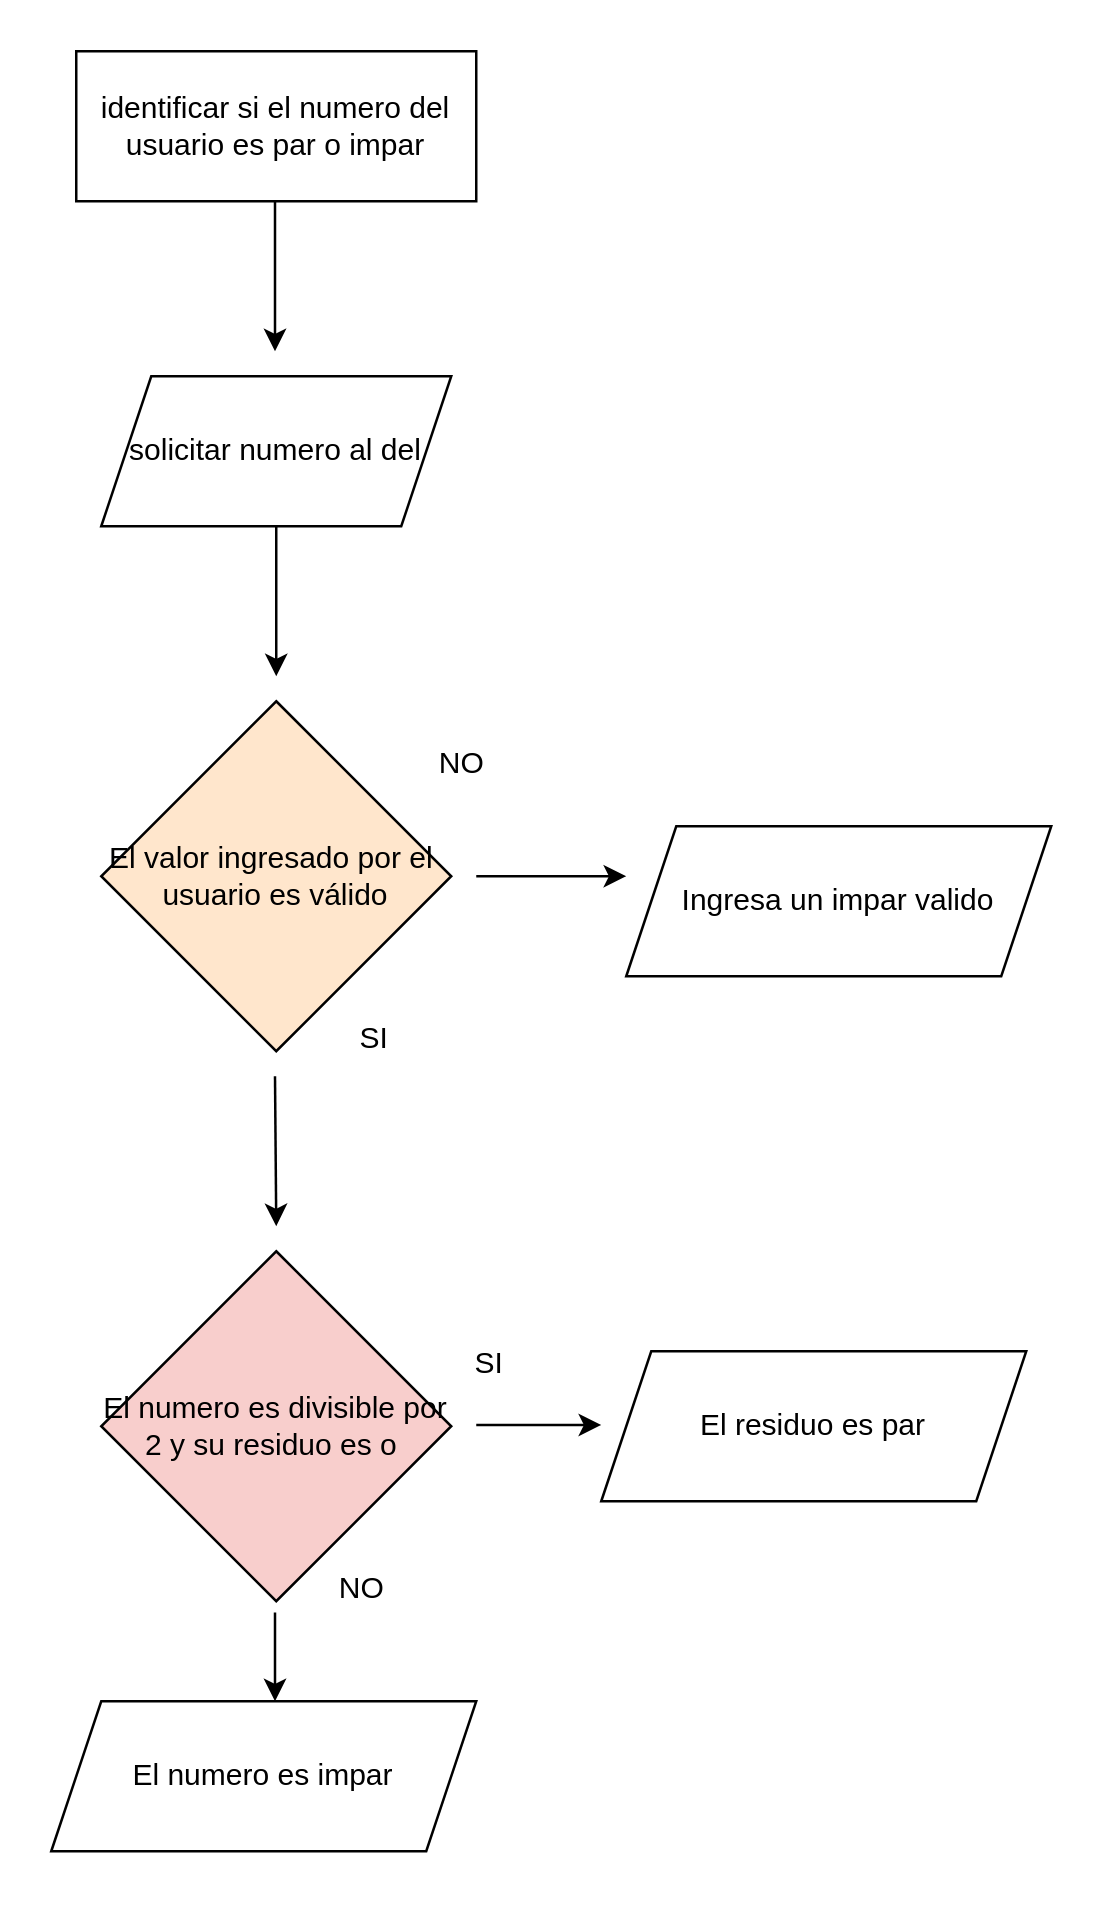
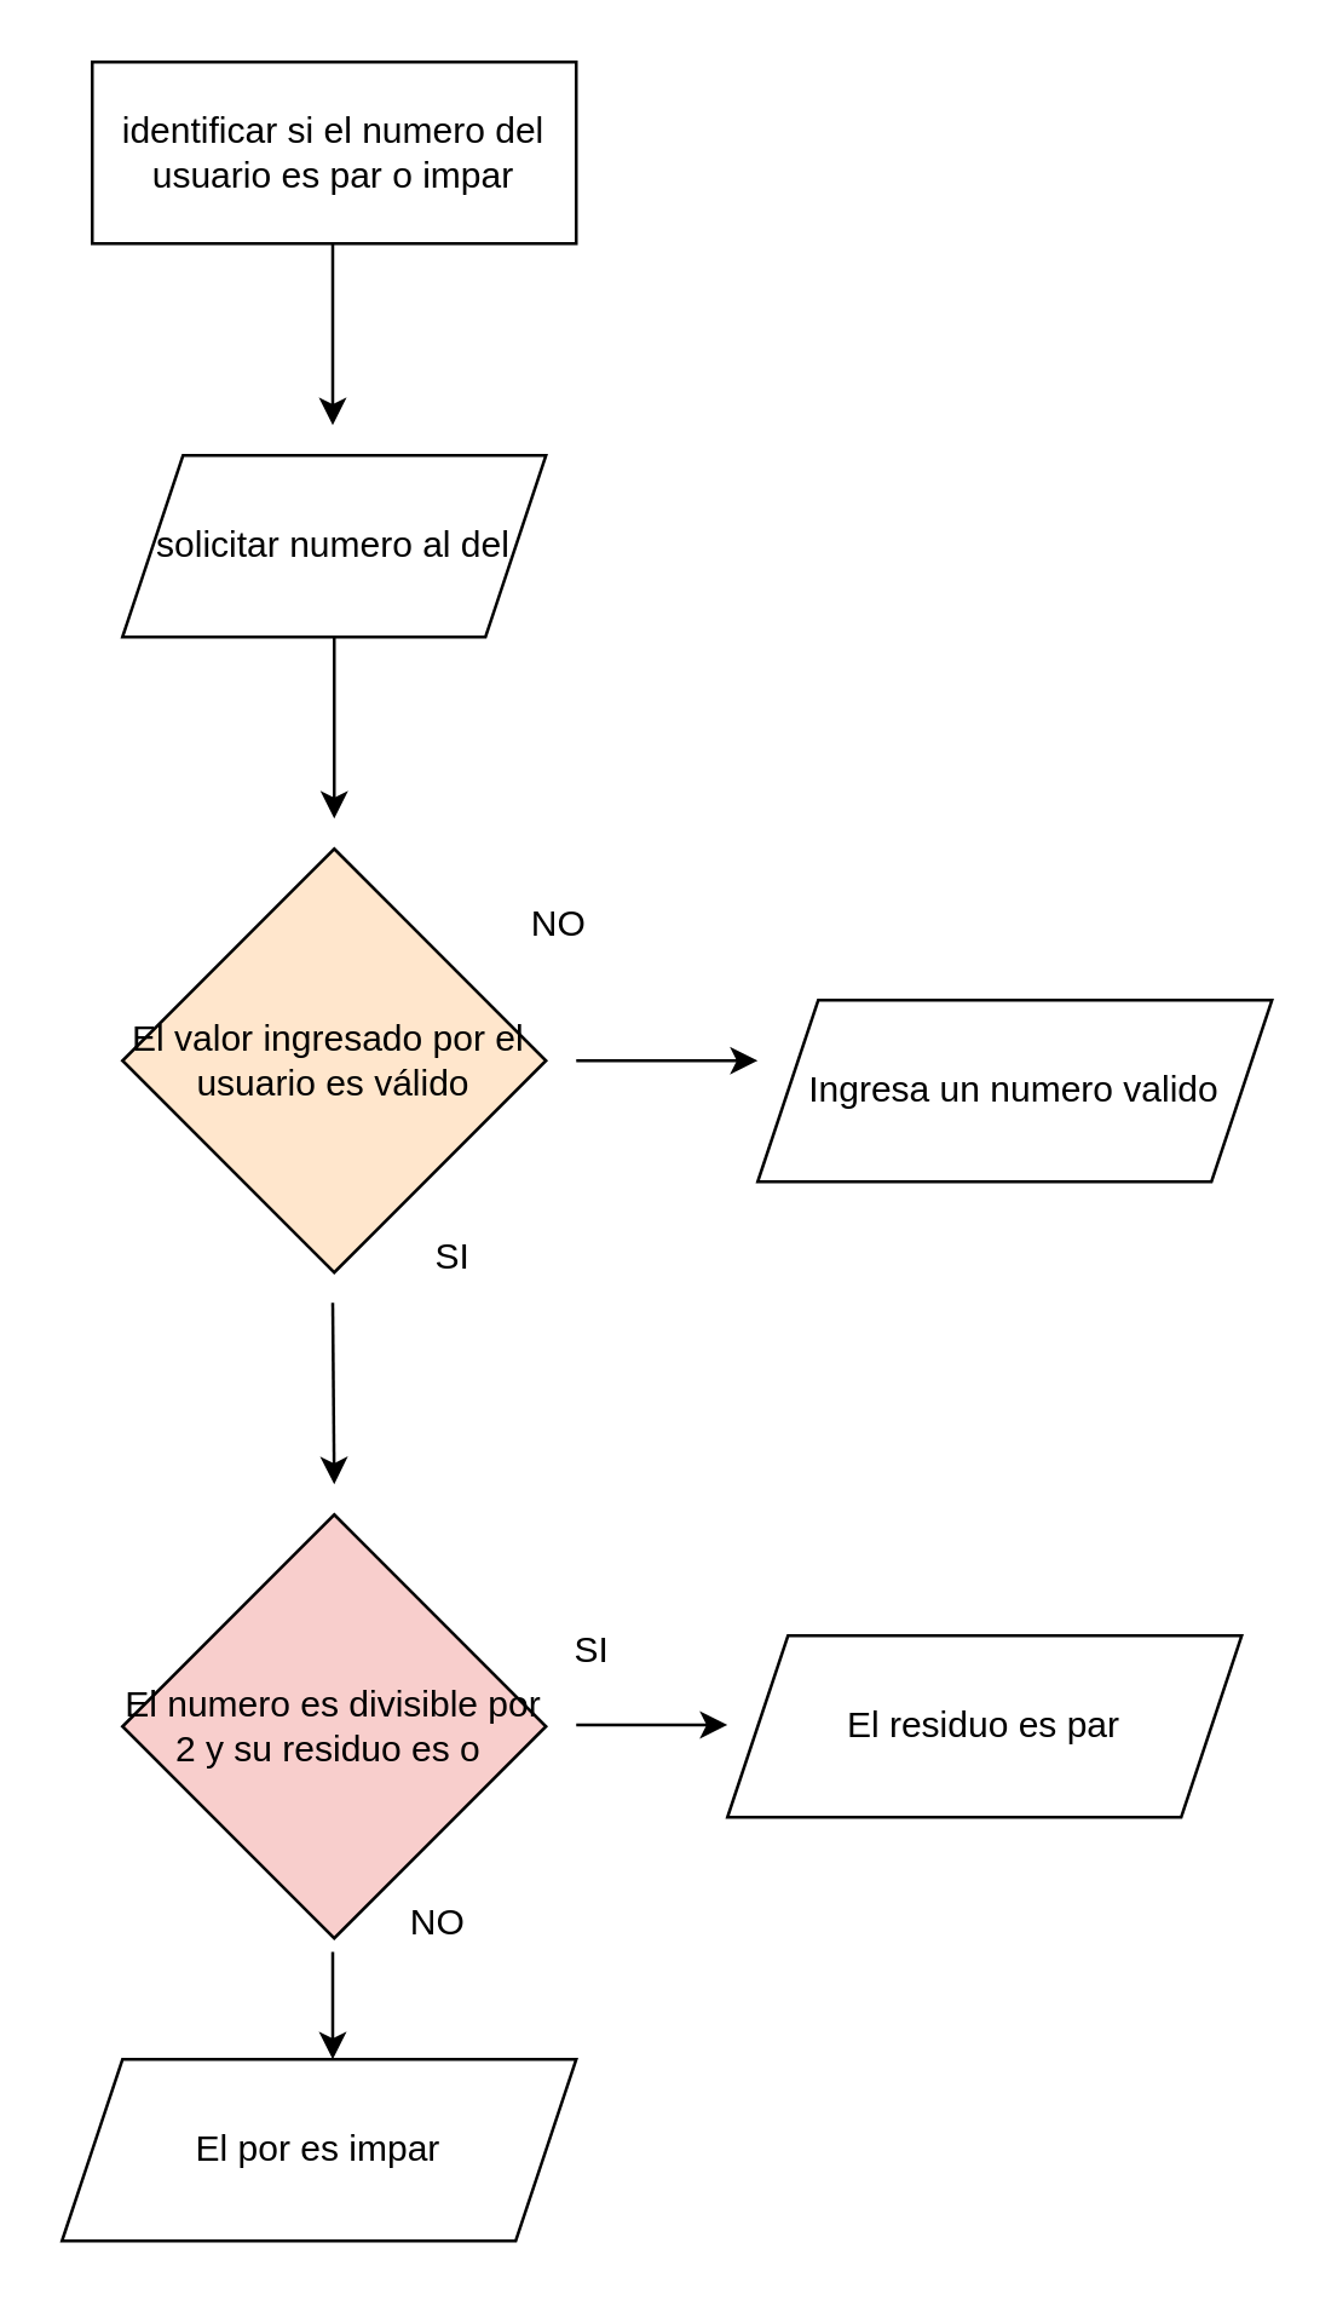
  <mxCell id="0" />
  <mxCell id="1" parent="0" />
  <mxCell id="2" value="identificar si el numero del usuario es par o impar" style="rounded=0;whiteSpace=wrap;html=1;" vertex="1" parent="1"><mxGeometry x="30" y="20" width="160" height="60" as="geometry" /></mxCell>
  <mxCell id="3" value="" style="endArrow=classic;html=1;rounded=0;" edge="1" parent="1"><mxGeometry width="50" height="50" relative="1" as="geometry"><mxPoint x="109.5" y="80" as="sourcePoint" /><mxPoint x="109.5" y="140" as="targetPoint" /></mxGeometry></mxCell>
  <mxCell id="4" value="solicitar numero al del" style="shape=parallelogram;perimeter=parallelogramPerimeter;whiteSpace=wrap;html=1;fixedSize=1;" vertex="1" parent="1"><mxGeometry x="40" y="150" width="140" height="60" as="geometry" /></mxCell>
  <mxCell id="5" value="" style="endArrow=classic;html=1;rounded=0;" edge="1" parent="1"><mxGeometry width="50" height="50" relative="1" as="geometry"><mxPoint x="110" y="210" as="sourcePoint" /><mxPoint x="110" y="270" as="targetPoint" /></mxGeometry></mxCell>
  <mxCell id="6" value="El valor ingresado por el&amp;nbsp; usuario es válido" style="rhombus;whiteSpace=wrap;html=1;fillColor=#ffe6cc;" vertex="1" parent="1"><mxGeometry x="40" y="280" width="140" height="140" as="geometry" /></mxCell>
  <mxCell id="7" value="" style="endArrow=classic;html=1;rounded=0;" edge="1" parent="1"><mxGeometry width="50" height="50" relative="1" as="geometry"><mxPoint x="109.5" y="430" as="sourcePoint" /><mxPoint x="110" y="490" as="targetPoint" /></mxGeometry></mxCell>
  <mxCell id="8" value="" style="endArrow=classic;html=1;rounded=0;" edge="1" parent="1"><mxGeometry width="50" height="50" relative="1" as="geometry"><mxPoint x="190" y="350" as="sourcePoint" /><mxPoint x="250" y="350" as="targetPoint" /></mxGeometry></mxCell>
  <mxCell id="9" value="SI" style="text;html=1;align=center;verticalAlign=middle;resizable=0;points=[];autosize=1;strokeColor=none;fillColor=none;" vertex="1" parent="1"><mxGeometry x="134" y="400" width="30" height="30" as="geometry" /></mxCell>
  <mxCell id="10" value="NO" style="text;html=1;align=center;verticalAlign=middle;resizable=0;points=[];autosize=1;strokeColor=none;fillColor=none;" vertex="1" parent="1"><mxGeometry x="164" y="290" width="40" height="30" as="geometry" /></mxCell>
- <mxCell id="11" value="Ingresa un impar valido" style="shape=parallelogram;perimeter=parallelogramPerimeter;whiteSpace=wrap;html=1;fixedSize=1;" vertex="1" parent="1"><mxGeometry x="250" y="330" width="170" height="60" as="geometry" /></mxCell>
+ <mxCell id="11" value="Ingresa un numero valido" style="shape=parallelogram;perimeter=parallelogramPerimeter;whiteSpace=wrap;html=1;fixedSize=1;" vertex="1" parent="1"><mxGeometry x="250" y="330" width="170" height="60" as="geometry" /></mxCell>
  <mxCell id="12" value="El numero es divisible por 2 y su residuo es o&amp;nbsp;" style="rhombus;whiteSpace=wrap;html=1;fillColor=#f8cecc;" vertex="1" parent="1"><mxGeometry x="40" y="500" width="140" height="140" as="geometry" /></mxCell>
  <mxCell id="13" value="NO" style="text;html=1;align=center;verticalAlign=middle;resizable=0;points=[];autosize=1;strokeColor=none;fillColor=none;" vertex="1" parent="1"><mxGeometry x="124" y="620" width="40" height="30" as="geometry" /></mxCell>
  <mxCell id="14" value="SI" style="text;html=1;align=center;verticalAlign=middle;resizable=0;points=[];autosize=1;strokeColor=none;fillColor=none;" vertex="1" parent="1"><mxGeometry x="180" y="530" width="30" height="30" as="geometry" /></mxCell>
  <mxCell id="15" value="" style="endArrow=classic;html=1;rounded=0;" edge="1" parent="1"><mxGeometry width="50" height="50" relative="1" as="geometry"><mxPoint x="190" y="569.5" as="sourcePoint" /><mxPoint x="240" y="569.5" as="targetPoint" /></mxGeometry></mxCell>
  <mxCell id="16" value="El residuo es par" style="shape=parallelogram;perimeter=parallelogramPerimeter;whiteSpace=wrap;html=1;fixedSize=1;" vertex="1" parent="1"><mxGeometry x="240" y="540" width="170" height="60" as="geometry" /></mxCell>
- <mxCell id="17" value="El numero es impar" style="shape=parallelogram;perimeter=parallelogramPerimeter;whiteSpace=wrap;html=1;fixedSize=1;" vertex="1" parent="1"><mxGeometry x="20" y="680" width="170" height="60" as="geometry" /></mxCell>
+ <mxCell id="17" value="El por es impar" style="shape=parallelogram;perimeter=parallelogramPerimeter;whiteSpace=wrap;html=1;fixedSize=1;" vertex="1" parent="1"><mxGeometry x="20" y="680" width="170" height="60" as="geometry" /></mxCell>
  <mxCell id="18" value="" style="endArrow=classic;html=1;rounded=0;" edge="1" parent="1"><mxGeometry width="50" height="50" relative="1" as="geometry"><mxPoint x="109.5" y="644.5" as="sourcePoint" /><mxPoint x="109.5" y="680" as="targetPoint" /></mxGeometry></mxCell>
